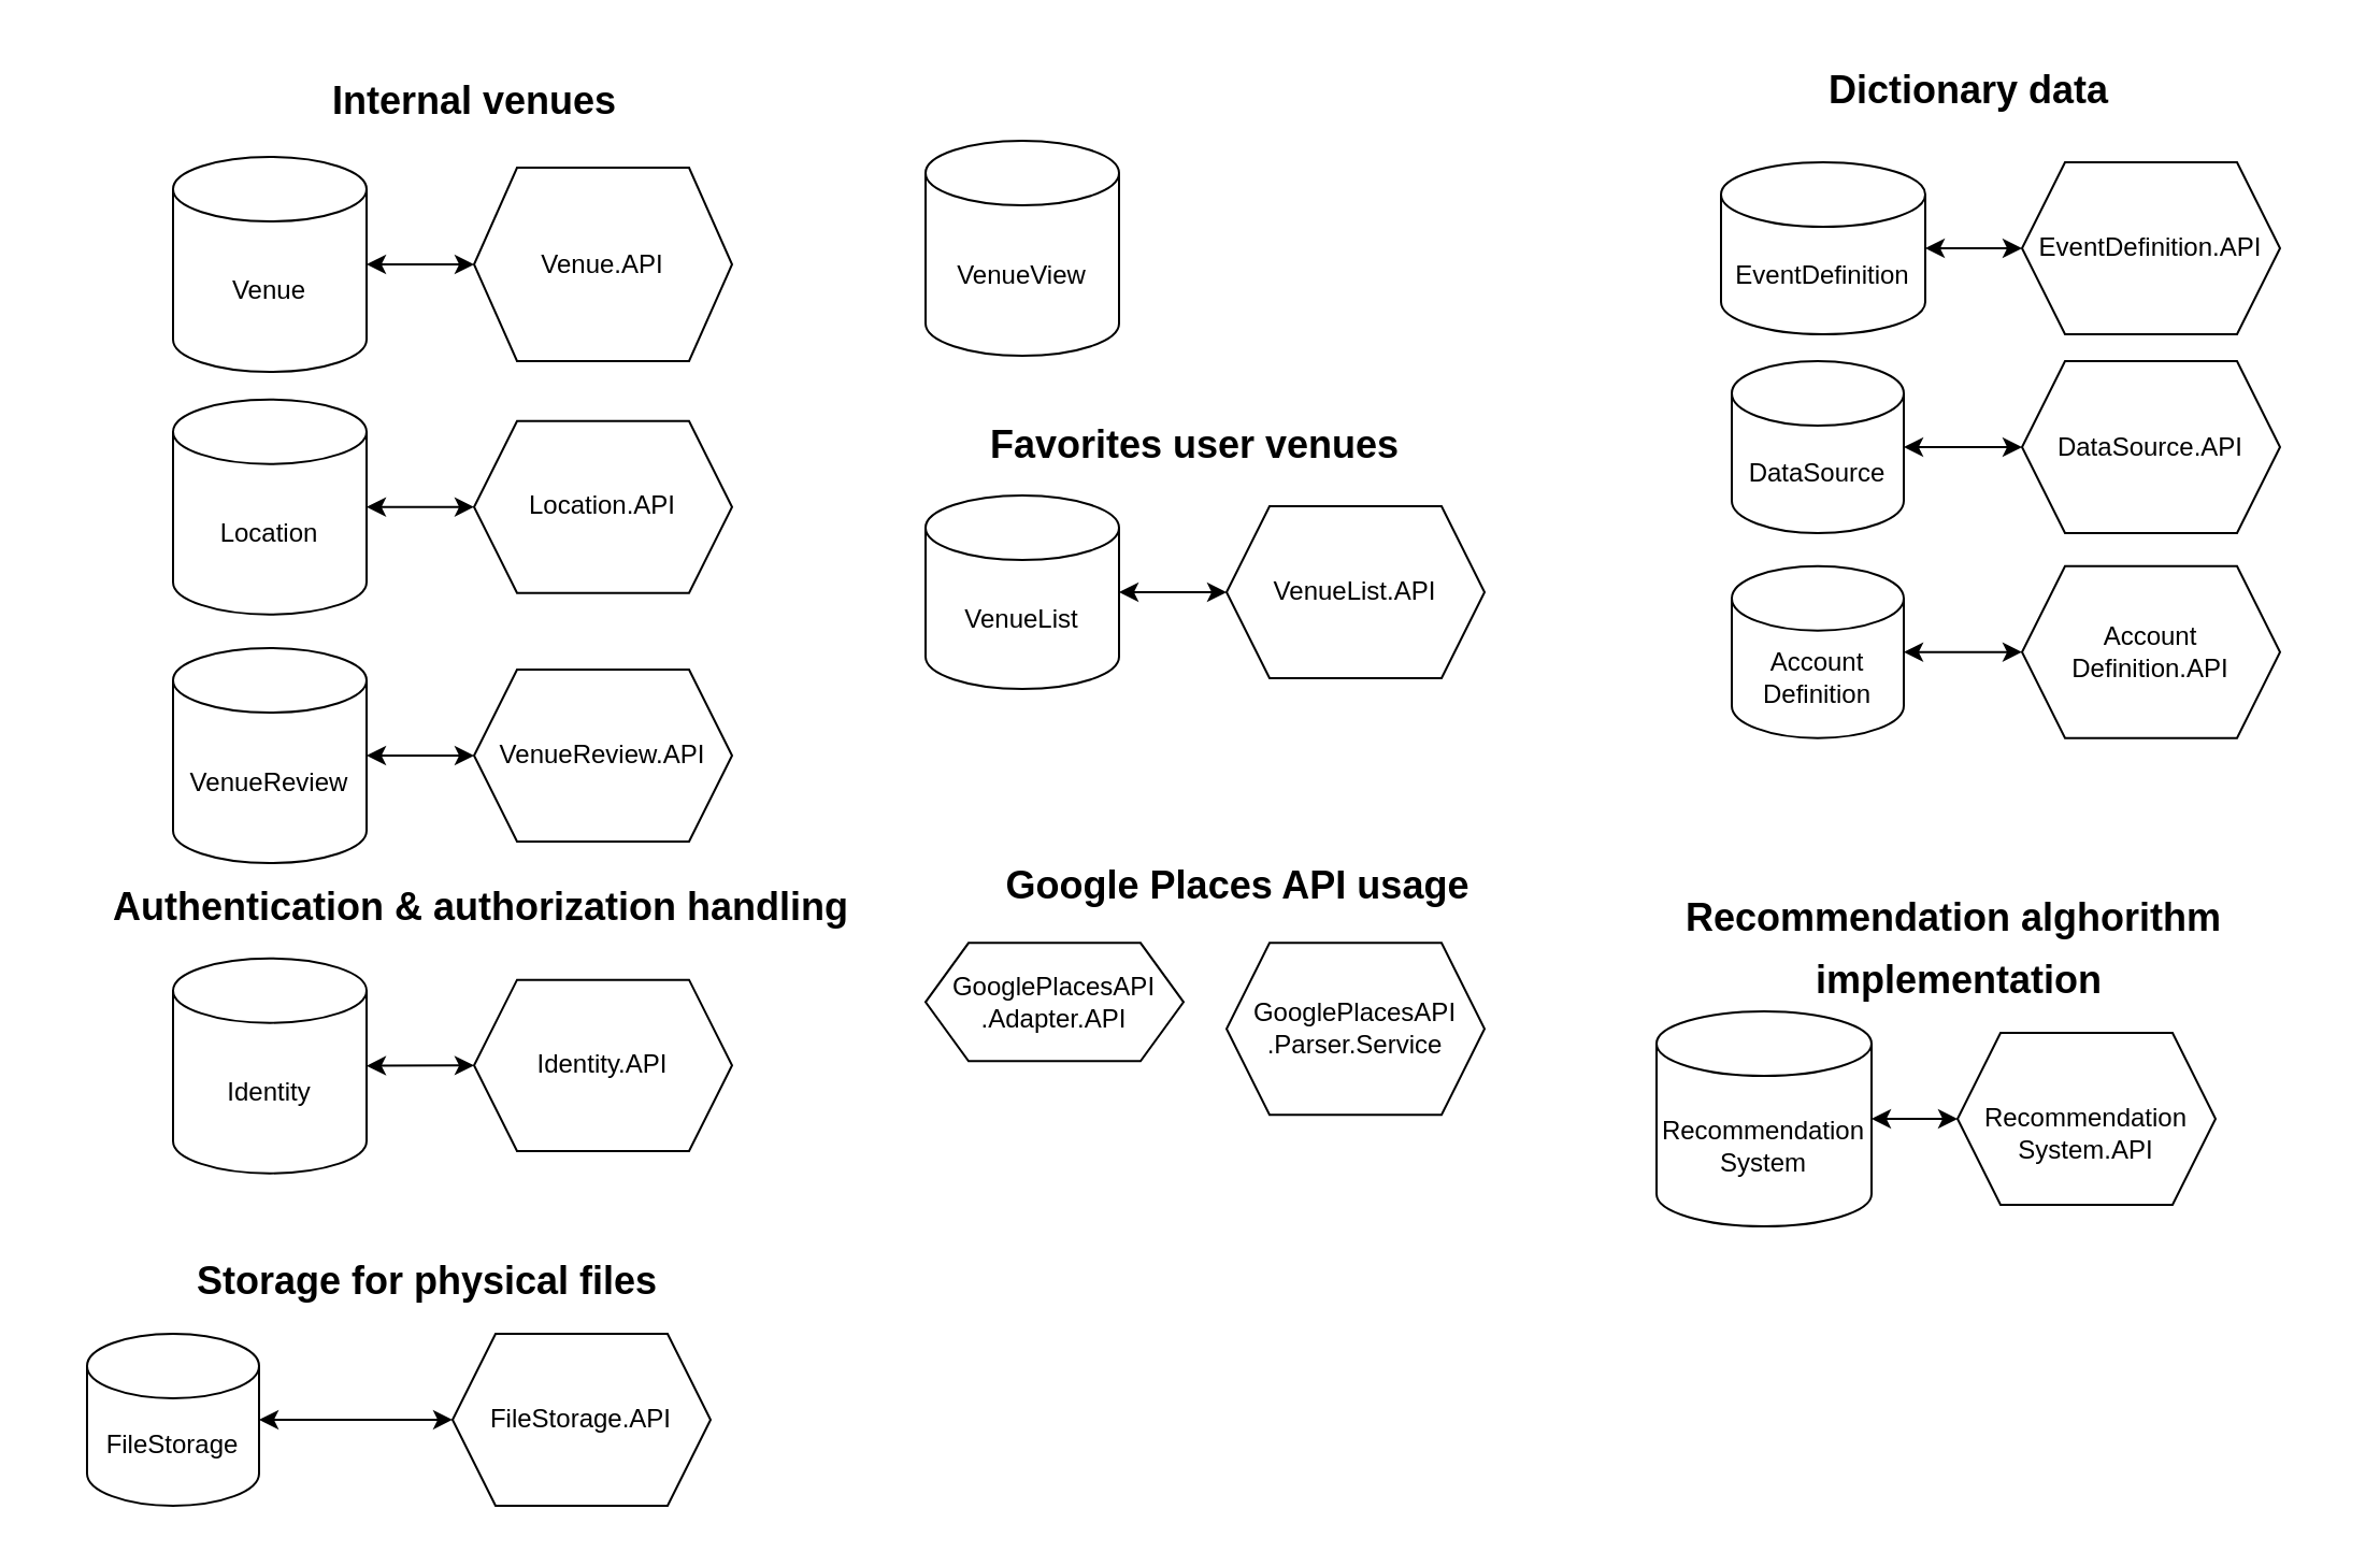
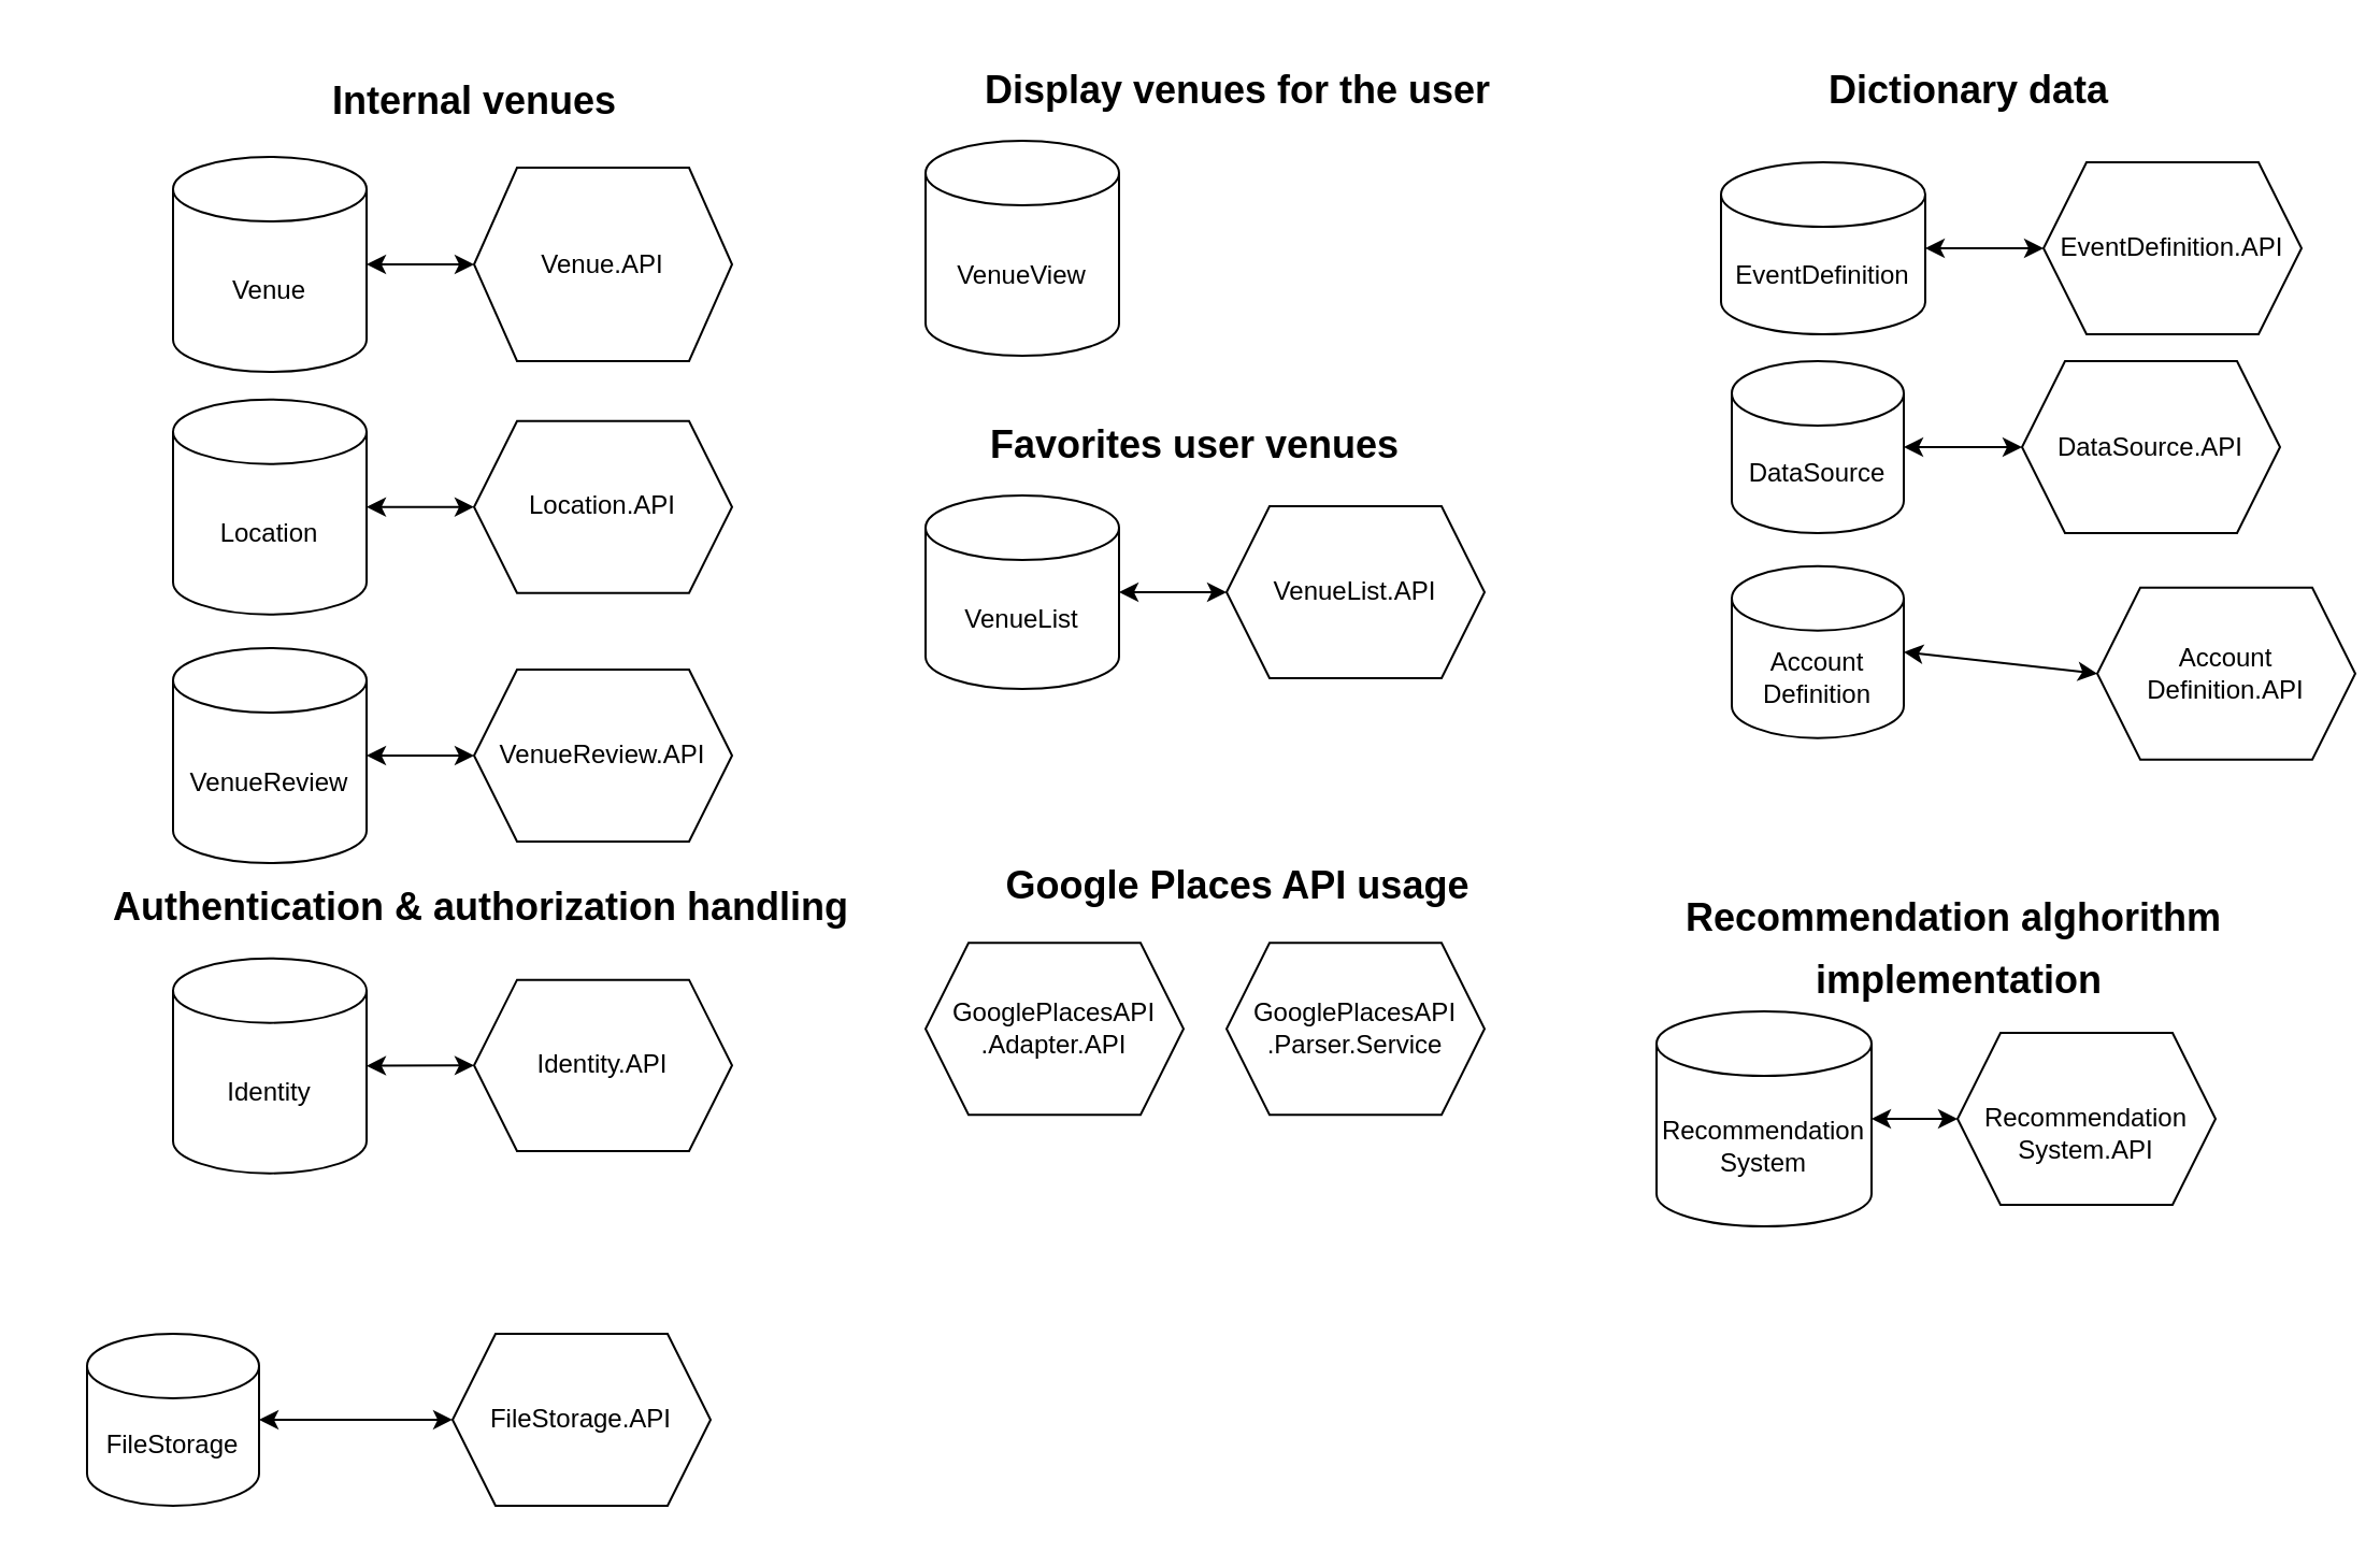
  <mxCell id="0" />
  <mxCell id="1" parent="0" />
  <mxCell id="2" value="Identity.API" style="shape=hexagon;perimeter=hexagonPerimeter2;whiteSpace=wrap;html=1;fixedSize=1;" parent="1" vertex="1"><mxGeometry x="220" y="455.32" width="120" height="79.66" as="geometry" /></mxCell>
  <mxCell id="3" value="Identity" style="shape=cylinder3;whiteSpace=wrap;html=1;boundedLbl=1;backgroundOutline=1;size=15;" parent="1" vertex="1"><mxGeometry x="80" y="445.32" width="90" height="100" as="geometry" /></mxCell>
  <mxCell id="4" value="" style="endArrow=classic;startArrow=classic;html=1;rounded=0;exitX=1;exitY=0.5;exitDx=0;exitDy=0;exitPerimeter=0;entryX=0;entryY=0.5;entryDx=0;entryDy=0;" parent="1" source="3" target="2" edge="1"><mxGeometry width="50" height="50" relative="1" as="geometry"><mxPoint x="200" y="520.32" as="sourcePoint" /><mxPoint x="250" y="470.32" as="targetPoint" /></mxGeometry></mxCell>
  <mxCell id="5" value="FileStorage.API" style="shape=hexagon;perimeter=hexagonPerimeter2;whiteSpace=wrap;html=1;fixedSize=1;" parent="1" vertex="1"><mxGeometry x="210" y="619.98" width="120" height="80" as="geometry" /></mxCell>
  <mxCell id="6" value="FileStorage" style="shape=cylinder3;whiteSpace=wrap;html=1;boundedLbl=1;backgroundOutline=1;size=15;" parent="1" vertex="1"><mxGeometry x="40" y="619.98" width="80" height="80" as="geometry" /></mxCell>
  <mxCell id="7" value="" style="endArrow=classic;startArrow=classic;html=1;rounded=0;exitX=1;exitY=0.5;exitDx=0;exitDy=0;exitPerimeter=0;entryX=0;entryY=0.5;entryDx=0;entryDy=0;" parent="1" source="6" target="5" edge="1"><mxGeometry width="50" height="50" relative="1" as="geometry"><mxPoint x="190" y="669.98" as="sourcePoint" /><mxPoint x="240" y="619.98" as="targetPoint" /></mxGeometry></mxCell>
  <mxCell id="8" value="Venue.API" style="shape=hexagon;perimeter=hexagonPerimeter2;whiteSpace=wrap;html=1;fixedSize=1;" parent="1" vertex="1"><mxGeometry x="220" y="77.5" width="120" height="90" as="geometry" /></mxCell>
  <mxCell id="9" value="Venue" style="shape=cylinder3;whiteSpace=wrap;html=1;boundedLbl=1;backgroundOutline=1;size=15;" parent="1" vertex="1"><mxGeometry x="80" y="72.5" width="90" height="100" as="geometry" /></mxCell>
  <mxCell id="10" value="" style="endArrow=classic;startArrow=classic;html=1;rounded=0;exitX=1;exitY=0.5;exitDx=0;exitDy=0;exitPerimeter=0;entryX=0;entryY=0.5;entryDx=0;entryDy=0;" parent="1" edge="1"><mxGeometry width="50" height="50" relative="1" as="geometry"><mxPoint x="170" y="122.5" as="sourcePoint" /><mxPoint x="220" y="122.5" as="targetPoint" /></mxGeometry></mxCell>
  <mxCell id="11" value="VenueView" style="shape=cylinder3;whiteSpace=wrap;html=1;boundedLbl=1;backgroundOutline=1;size=15;" parent="1" vertex="1"><mxGeometry x="430" y="65" width="90" height="100" as="geometry" /></mxCell>
  <mxCell id="12" value="&lt;br&gt;Recommendation&lt;br&gt;System.API&lt;br&gt;" style="shape=hexagon;perimeter=hexagonPerimeter2;whiteSpace=wrap;html=1;fixedSize=1;" parent="1" vertex="1"><mxGeometry x="910" y="480" width="120" height="80" as="geometry" /></mxCell>
  <mxCell id="13" style="edgeStyle=orthogonalEdgeStyle;rounded=0;orthogonalLoop=1;jettySize=auto;html=1;exitX=1;exitY=1;exitDx=0;exitDy=-15;exitPerimeter=0;" parent="1" source="14" edge="1"><mxGeometry relative="1" as="geometry"><mxPoint x="870" y="555.241" as="targetPoint" /></mxGeometry></mxCell>
  <mxCell id="14" value="Recommendation&lt;br&gt;System" style="shape=cylinder3;whiteSpace=wrap;html=1;boundedLbl=1;backgroundOutline=1;size=15;" parent="1" vertex="1"><mxGeometry x="770" y="470" width="100" height="100" as="geometry" /></mxCell>
  <mxCell id="15" value="" style="endArrow=classic;startArrow=classic;html=1;rounded=0;exitX=1;exitY=0.5;exitDx=0;exitDy=0;exitPerimeter=0;entryX=0;entryY=0.5;entryDx=0;entryDy=0;" parent="1" source="14" target="12" edge="1"><mxGeometry width="50" height="50" relative="1" as="geometry"><mxPoint x="890" y="545" as="sourcePoint" /><mxPoint x="940" y="495" as="targetPoint" /></mxGeometry></mxCell>
- <mxCell id="16" value="EventDefinition.API" style="shape=hexagon;perimeter=hexagonPerimeter2;whiteSpace=wrap;html=1;fixedSize=1;" parent="1" vertex="1"><mxGeometry x="940" y="75" width="120" height="80" as="geometry" /></mxCell>
+ <mxCell id="16" value="EventDefinition.API" style="shape=hexagon;perimeter=hexagonPerimeter2;whiteSpace=wrap;html=1;fixedSize=1;" parent="1" vertex="1"><mxGeometry x="950" y="75" width="120" height="80" as="geometry" /></mxCell>
  <mxCell id="17" value="EventDefinition" style="shape=cylinder3;whiteSpace=wrap;html=1;boundedLbl=1;backgroundOutline=1;size=15;" parent="1" vertex="1"><mxGeometry x="800" y="75" width="95" height="80" as="geometry" /></mxCell>
  <mxCell id="18" value="" style="endArrow=classic;startArrow=classic;html=1;rounded=0;exitX=1;exitY=0.5;exitDx=0;exitDy=0;exitPerimeter=0;entryX=0;entryY=0.5;entryDx=0;entryDy=0;" parent="1" source="17" target="16" edge="1"><mxGeometry width="50" height="50" relative="1" as="geometry"><mxPoint x="920" y="125" as="sourcePoint" /><mxPoint x="970" y="75" as="targetPoint" /></mxGeometry></mxCell>
  <mxCell id="19" value="DataSource.API" style="shape=hexagon;perimeter=hexagonPerimeter2;whiteSpace=wrap;html=1;fixedSize=1;" parent="1" vertex="1"><mxGeometry x="940" y="167.5" width="120" height="80" as="geometry" /></mxCell>
  <mxCell id="20" value="DataSource" style="shape=cylinder3;whiteSpace=wrap;html=1;boundedLbl=1;backgroundOutline=1;size=15;" parent="1" vertex="1"><mxGeometry x="805" y="167.5" width="80" height="80" as="geometry" /></mxCell>
  <mxCell id="21" value="" style="endArrow=classic;startArrow=classic;html=1;rounded=0;exitX=1;exitY=0.5;exitDx=0;exitDy=0;exitPerimeter=0;entryX=0;entryY=0.5;entryDx=0;entryDy=0;" parent="1" source="20" target="19" edge="1"><mxGeometry width="50" height="50" relative="1" as="geometry"><mxPoint x="920" y="217.5" as="sourcePoint" /><mxPoint x="970" y="167.5" as="targetPoint" /></mxGeometry></mxCell>
  <mxCell id="22" value="VenueList.API" style="shape=hexagon;perimeter=hexagonPerimeter2;whiteSpace=wrap;html=1;fixedSize=1;" parent="1" vertex="1"><mxGeometry x="570" y="235" width="120" height="80" as="geometry" /></mxCell>
  <mxCell id="23" value="VenueList" style="shape=cylinder3;whiteSpace=wrap;html=1;boundedLbl=1;backgroundOutline=1;size=15;" parent="1" vertex="1"><mxGeometry x="430" y="230" width="90" height="90" as="geometry" /></mxCell>
  <mxCell id="24" value="" style="endArrow=classic;startArrow=classic;html=1;rounded=0;exitX=1;exitY=0.5;exitDx=0;exitDy=0;exitPerimeter=0;entryX=0;entryY=0.5;entryDx=0;entryDy=0;" parent="1" source="23" target="22" edge="1"><mxGeometry width="50" height="50" relative="1" as="geometry"><mxPoint x="550" y="280" as="sourcePoint" /><mxPoint x="600" y="230" as="targetPoint" /></mxGeometry></mxCell>
- <mxCell id="25" value="GooglePlacesAPI&lt;br&gt;.Adapter.API" style="shape=hexagon;perimeter=hexagonPerimeter2;whiteSpace=wrap;html=1;fixedSize=1;" parent="1" vertex="1"><mxGeometry x="430" y="438.16" width="120" height="55" as="geometry" /></mxCell>
+ <mxCell id="25" value="GooglePlacesAPI&lt;br&gt;.Adapter.API" style="shape=hexagon;perimeter=hexagonPerimeter2;whiteSpace=wrap;html=1;fixedSize=1;" parent="1" vertex="1"><mxGeometry x="430" y="438.16" width="120" height="80" as="geometry" /></mxCell>
  <mxCell id="26" value="GooglePlacesAPI&lt;br&gt;.Parser.Service" style="shape=hexagon;perimeter=hexagonPerimeter2;whiteSpace=wrap;html=1;fixedSize=1;" parent="1" vertex="1"><mxGeometry x="570" y="438.16" width="120" height="80" as="geometry" /></mxCell>
  <mxCell id="27" value="Location.API" style="shape=hexagon;perimeter=hexagonPerimeter2;whiteSpace=wrap;html=1;fixedSize=1;" parent="1" vertex="1"><mxGeometry x="220" y="195.34" width="120" height="80" as="geometry" /></mxCell>
  <mxCell id="28" value="Location" style="shape=cylinder3;whiteSpace=wrap;html=1;boundedLbl=1;backgroundOutline=1;size=15;" parent="1" vertex="1"><mxGeometry x="80" y="185.34" width="90" height="100" as="geometry" /></mxCell>
  <mxCell id="29" value="" style="endArrow=classic;startArrow=classic;html=1;rounded=0;entryX=0;entryY=0.5;entryDx=0;entryDy=0;" parent="1" target="27" edge="1"><mxGeometry width="50" height="50" relative="1" as="geometry"><mxPoint x="170" y="235.34" as="sourcePoint" /><mxPoint x="220" y="210.34" as="targetPoint" /></mxGeometry></mxCell>
  <mxCell id="30" value="&lt;font style=&quot;font-size: 18px&quot;&gt;Internal venues&lt;/font&gt;" style="text;strokeColor=none;fillColor=none;html=1;fontSize=24;fontStyle=1;verticalAlign=middle;align=center;" parent="1" vertex="1"><mxGeometry x="130" y="25" width="180" height="40" as="geometry" /></mxCell>
- <mxCell id="31" value="Account&lt;br&gt;Definition.API" style="shape=hexagon;perimeter=hexagonPerimeter2;whiteSpace=wrap;html=1;fixedSize=1;" parent="1" vertex="1"><mxGeometry x="940" y="262.84" width="120" height="80" as="geometry" /></mxCell>
+ <mxCell id="31" value="Account&lt;br&gt;Definition.API" style="shape=hexagon;perimeter=hexagonPerimeter2;whiteSpace=wrap;html=1;fixedSize=1;" parent="1" vertex="1"><mxGeometry x="975" y="272.84" width="120" height="80" as="geometry" /></mxCell>
  <mxCell id="32" value="Account&lt;br&gt;Definition" style="shape=cylinder3;whiteSpace=wrap;html=1;boundedLbl=1;backgroundOutline=1;size=15;" parent="1" vertex="1"><mxGeometry x="805" y="262.84" width="80" height="80" as="geometry" /></mxCell>
  <mxCell id="33" value="" style="endArrow=classic;startArrow=classic;html=1;rounded=0;exitX=1;exitY=0.5;exitDx=0;exitDy=0;exitPerimeter=0;entryX=0;entryY=0.5;entryDx=0;entryDy=0;" parent="1" source="32" target="31" edge="1"><mxGeometry width="50" height="50" relative="1" as="geometry"><mxPoint x="920" y="312.84" as="sourcePoint" /><mxPoint x="970" y="262.84" as="targetPoint" /></mxGeometry></mxCell>
+ <mxCell id="34" value="&lt;font style=&quot;font-size: 18px&quot;&gt;Display venues for the user&lt;/font&gt;" style="text;strokeColor=none;fillColor=none;html=1;fontSize=24;fontStyle=1;verticalAlign=middle;align=center;" parent="1" vertex="1"><mxGeometry x="420" y="20" width="310" height="40" as="geometry" /></mxCell>
  <mxCell id="35" value="&lt;font style=&quot;font-size: 18px&quot;&gt;Dictionary data&lt;/font&gt;" style="text;strokeColor=none;fillColor=none;html=1;fontSize=24;fontStyle=1;verticalAlign=middle;align=center;" parent="1" vertex="1"><mxGeometry x="760" y="20" width="310" height="40" as="geometry" /></mxCell>
  <mxCell id="36" value="&lt;font style=&quot;font-size: 18px&quot;&gt;Favorites user venues&lt;/font&gt;" style="text;strokeColor=none;fillColor=none;html=1;fontSize=24;fontStyle=1;verticalAlign=middle;align=center;" parent="1" vertex="1"><mxGeometry x="400" y="185.34" width="310" height="40" as="geometry" /></mxCell>
  <mxCell id="37" value="&lt;font style=&quot;font-size: 18px&quot;&gt;Google Places API usage&lt;/font&gt;" style="text;strokeColor=none;fillColor=none;html=1;fontSize=24;fontStyle=1;verticalAlign=middle;align=center;" parent="1" vertex="1"><mxGeometry x="420" y="390" width="310" height="40" as="geometry" /></mxCell>
  <mxCell id="38" value="&lt;font style=&quot;font-size: 18px&quot;&gt;Authentication &amp;amp; authorization handling&lt;/font&gt;" style="text;strokeColor=none;fillColor=none;html=1;fontSize=24;fontStyle=1;verticalAlign=middle;align=center;" parent="1" vertex="1"><mxGeometry x="45" y="401" width="355" height="37.16" as="geometry" /></mxCell>
- <mxCell id="39" value="&lt;span style=&quot;font-size: 18px&quot;&gt;Storage for physical files&lt;/span&gt;" style="text;strokeColor=none;fillColor=none;html=1;fontSize=24;fontStyle=1;verticalAlign=middle;align=center;" parent="1" vertex="1"><mxGeometry x="20" y="575.32" width="355" height="37.16" as="geometry" /></mxCell>
  <mxCell id="40" value="&lt;span style=&quot;font-size: 18px&quot;&gt;Recommendation alghorithm&lt;br&gt;&amp;nbsp;implementation&lt;/span&gt;" style="text;strokeColor=none;fillColor=none;html=1;fontSize=24;fontStyle=1;verticalAlign=middle;align=center;" parent="1" vertex="1"><mxGeometry x="730" y="420" width="355" height="37.16" as="geometry" /></mxCell>
  <mxCell id="41" value="VenueReview.API" style="shape=hexagon;perimeter=hexagonPerimeter2;whiteSpace=wrap;html=1;fixedSize=1;" vertex="1" parent="1"><mxGeometry x="220" y="311" width="120" height="80" as="geometry" /></mxCell>
  <mxCell id="42" value="VenueReview" style="shape=cylinder3;whiteSpace=wrap;html=1;boundedLbl=1;backgroundOutline=1;size=15;" vertex="1" parent="1"><mxGeometry x="80" y="301" width="90" height="100" as="geometry" /></mxCell>
  <mxCell id="43" value="" style="endArrow=classic;startArrow=classic;html=1;rounded=0;entryX=0;entryY=0.5;entryDx=0;entryDy=0;" edge="1" parent="1" target="41"><mxGeometry width="50" height="50" relative="1" as="geometry"><mxPoint x="170" y="351" as="sourcePoint" /><mxPoint x="220" y="326" as="targetPoint" /></mxGeometry></mxCell>
